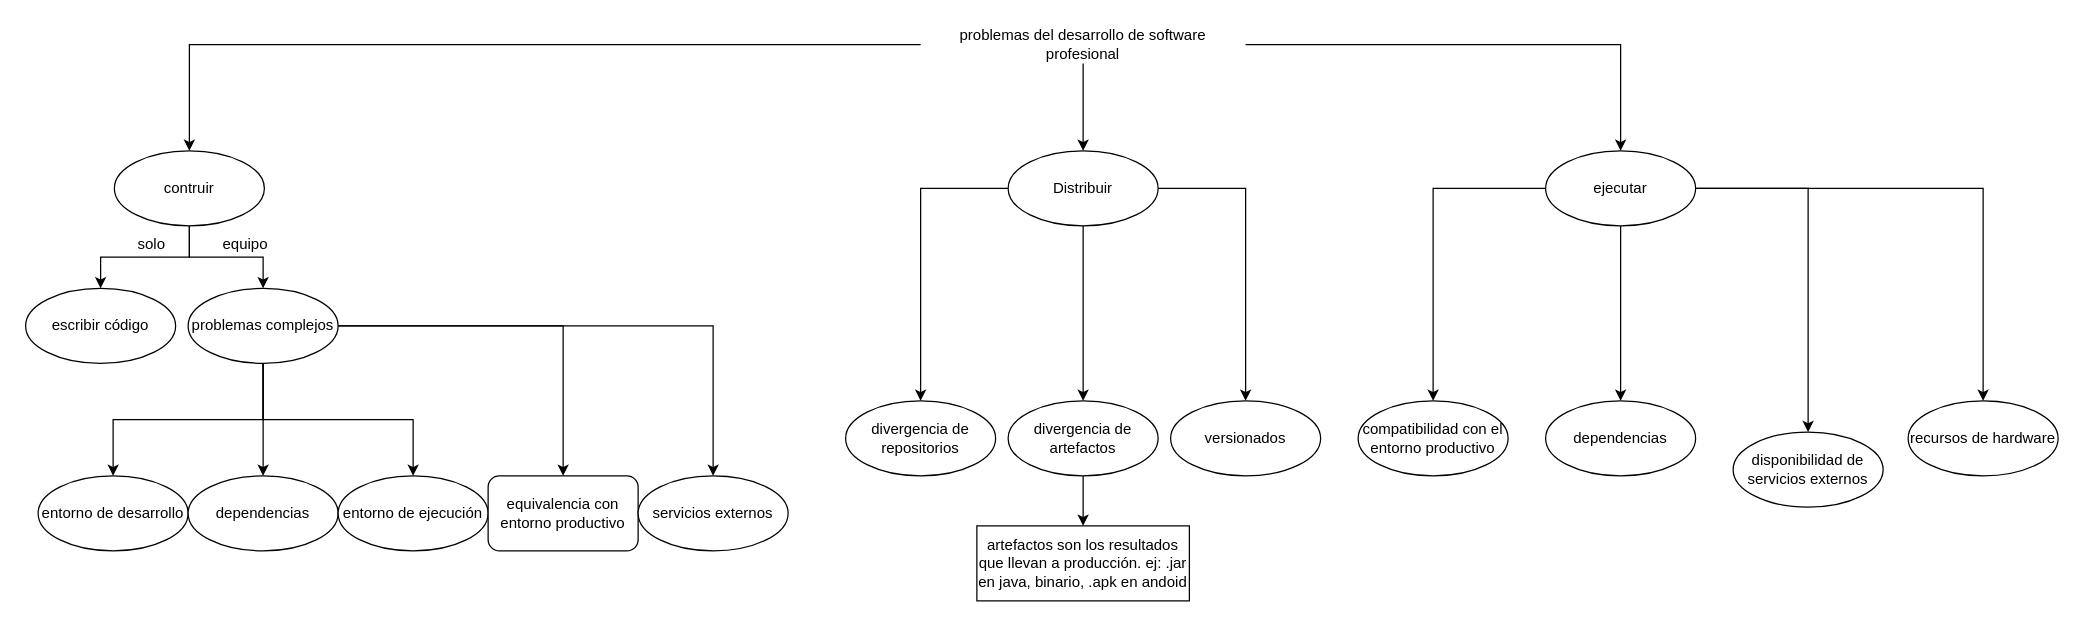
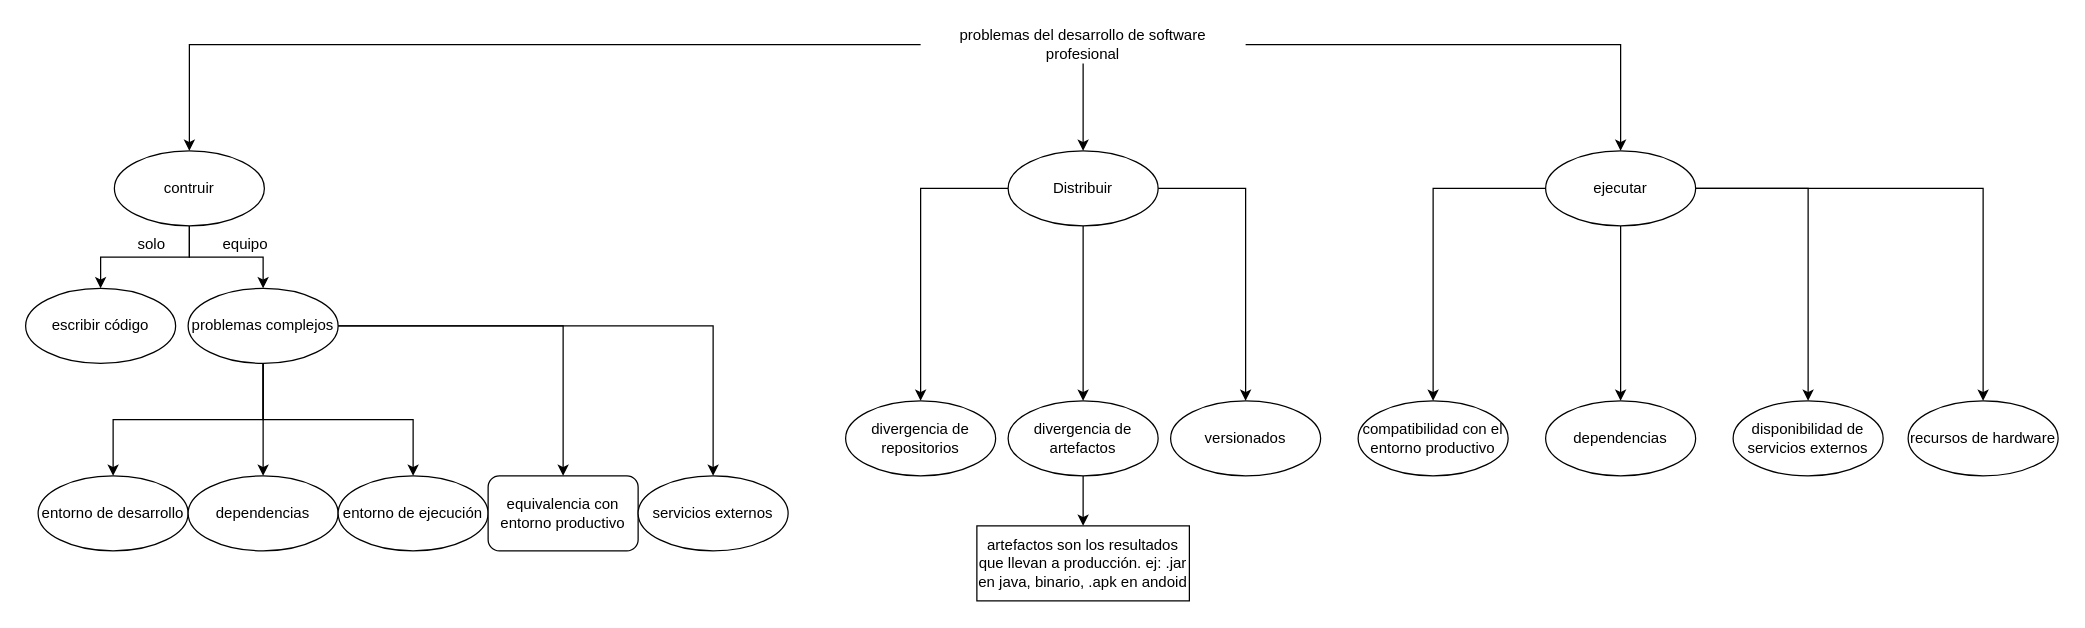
  <mxCell id="0" />
  <mxCell id="1" parent="0" />
  <mxCell id="2" value="" style="edgeStyle=orthogonalEdgeStyle;rounded=0;orthogonalLoop=1;jettySize=auto;html=1;" edge="1" parent="1" source="5" target="8"><mxGeometry relative="1" as="geometry" /></mxCell>
  <mxCell id="3" value="" style="edgeStyle=orthogonalEdgeStyle;rounded=0;orthogonalLoop=1;jettySize=auto;html=1;" edge="1" parent="1" source="5" target="12"><mxGeometry relative="1" as="geometry" /></mxCell>
  <mxCell id="4" value="" style="edgeStyle=orthogonalEdgeStyle;rounded=0;orthogonalLoop=1;jettySize=auto;html=1;" edge="1" parent="1" source="5" target="17"><mxGeometry relative="1" as="geometry" /></mxCell>
  <mxCell id="5" value="problemas del desarrollo de software profesional" style="text;html=1;strokeColor=none;fillColor=none;align=center;verticalAlign=middle;whiteSpace=wrap;rounded=0;" vertex="1" parent="1"><mxGeometry x="736" y="20" width="260" height="30" as="geometry" /></mxCell>
  <mxCell id="6" value="" style="edgeStyle=orthogonalEdgeStyle;rounded=0;orthogonalLoop=1;jettySize=auto;html=1;" edge="1" parent="1" source="8" target="18"><mxGeometry relative="1" as="geometry" /></mxCell>
  <mxCell id="7" style="edgeStyle=orthogonalEdgeStyle;rounded=0;orthogonalLoop=1;jettySize=auto;html=1;" edge="1" parent="1" source="8" target="24"><mxGeometry relative="1" as="geometry" /></mxCell>
  <mxCell id="8" value="contruir" style="ellipse;whiteSpace=wrap;html=1;" vertex="1" parent="1"><mxGeometry x="91" y="120" width="120" height="60" as="geometry" /></mxCell>
  <mxCell id="9" value="" style="edgeStyle=orthogonalEdgeStyle;rounded=0;orthogonalLoop=1;jettySize=auto;html=1;" edge="1" parent="1" source="12" target="32"><mxGeometry relative="1" as="geometry" /></mxCell>
  <mxCell id="10" value="" style="edgeStyle=orthogonalEdgeStyle;rounded=0;orthogonalLoop=1;jettySize=auto;html=1;" edge="1" parent="1" source="12" target="34"><mxGeometry relative="1" as="geometry" /></mxCell>
  <mxCell id="11" value="" style="edgeStyle=orthogonalEdgeStyle;rounded=0;orthogonalLoop=1;jettySize=auto;html=1;" edge="1" parent="1" source="12" target="35"><mxGeometry relative="1" as="geometry" /></mxCell>
  <mxCell id="12" value="Distribuir" style="ellipse;whiteSpace=wrap;html=1;" vertex="1" parent="1"><mxGeometry x="806" y="120" width="120" height="60" as="geometry" /></mxCell>
  <mxCell id="13" value="" style="edgeStyle=orthogonalEdgeStyle;rounded=0;orthogonalLoop=1;jettySize=auto;html=1;" edge="1" parent="1" source="17" target="37"><mxGeometry relative="1" as="geometry" /></mxCell>
  <mxCell id="14" value="" style="edgeStyle=orthogonalEdgeStyle;rounded=0;orthogonalLoop=1;jettySize=auto;html=1;" edge="1" parent="1" source="17" target="38"><mxGeometry relative="1" as="geometry" /></mxCell>
  <mxCell id="15" value="" style="edgeStyle=orthogonalEdgeStyle;rounded=0;orthogonalLoop=1;jettySize=auto;html=1;" edge="1" parent="1" source="17" target="39"><mxGeometry relative="1" as="geometry" /></mxCell>
  <mxCell id="16" value="" style="edgeStyle=orthogonalEdgeStyle;rounded=0;orthogonalLoop=1;jettySize=auto;html=1;" edge="1" parent="1" source="17" target="40"><mxGeometry relative="1" as="geometry" /></mxCell>
  <mxCell id="17" value="ejecutar" style="ellipse;whiteSpace=wrap;html=1;" vertex="1" parent="1"><mxGeometry x="1236" y="120" width="120" height="60" as="geometry" /></mxCell>
  <mxCell id="18" value="escribir código" style="ellipse;whiteSpace=wrap;html=1;" vertex="1" parent="1"><mxGeometry x="20" y="230" width="120" height="60" as="geometry" /></mxCell>
  <mxCell id="19" value="" style="edgeStyle=orthogonalEdgeStyle;rounded=0;orthogonalLoop=1;jettySize=auto;html=1;" edge="1" parent="1" source="24" target="27"><mxGeometry relative="1" as="geometry" /></mxCell>
  <mxCell id="20" value="" style="edgeStyle=orthogonalEdgeStyle;rounded=0;orthogonalLoop=1;jettySize=auto;html=1;" edge="1" parent="1" source="24" target="28"><mxGeometry relative="1" as="geometry" /></mxCell>
  <mxCell id="21" value="" style="edgeStyle=orthogonalEdgeStyle;rounded=0;orthogonalLoop=1;jettySize=auto;html=1;" edge="1" parent="1" source="24" target="29"><mxGeometry relative="1" as="geometry" /></mxCell>
  <mxCell id="22" value="" style="edgeStyle=orthogonalEdgeStyle;rounded=0;orthogonalLoop=1;jettySize=auto;html=1;" edge="1" parent="1" source="24" target="30"><mxGeometry relative="1" as="geometry" /></mxCell>
  <mxCell id="23" value="" style="edgeStyle=orthogonalEdgeStyle;rounded=0;orthogonalLoop=1;jettySize=auto;html=1;" edge="1" parent="1" source="24" target="31"><mxGeometry relative="1" as="geometry" /></mxCell>
  <mxCell id="24" value="problemas complejos" style="ellipse;whiteSpace=wrap;html=1;" vertex="1" parent="1"><mxGeometry x="150" y="230" width="120" height="60" as="geometry" /></mxCell>
  <mxCell id="25" value="solo" style="text;html=1;strokeColor=none;fillColor=none;align=center;verticalAlign=middle;whiteSpace=wrap;rounded=0;" vertex="1" parent="1"><mxGeometry x="91" y="180" width="60" height="30" as="geometry" /></mxCell>
  <mxCell id="26" value="equipo" style="text;html=1;strokeColor=none;fillColor=none;align=center;verticalAlign=middle;whiteSpace=wrap;rounded=0;" vertex="1" parent="1"><mxGeometry x="166" y="180" width="60" height="30" as="geometry" /></mxCell>
  <mxCell id="27" value="entorno de desarrollo" style="ellipse;whiteSpace=wrap;html=1;" vertex="1" parent="1"><mxGeometry x="30" y="380" width="120" height="60" as="geometry" /></mxCell>
  <mxCell id="28" value="dependencias" style="ellipse;whiteSpace=wrap;html=1;" vertex="1" parent="1"><mxGeometry x="150" y="380" width="120" height="60" as="geometry" /></mxCell>
  <mxCell id="29" value="entorno de ejecución" style="ellipse;whiteSpace=wrap;html=1;" vertex="1" parent="1"><mxGeometry x="270" y="380" width="120" height="60" as="geometry" /></mxCell>
  <mxCell id="30" value="equivalencia con entorno productivo" style="whiteSpace=wrap;html=1;rounded=1;" vertex="1" parent="1"><mxGeometry x="390" y="380" width="120" height="60" as="geometry" /></mxCell>
  <mxCell id="31" value="servicios externos" style="ellipse;whiteSpace=wrap;html=1;" vertex="1" parent="1"><mxGeometry x="510" y="380" width="120" height="60" as="geometry" /></mxCell>
  <mxCell id="32" value="divergencia de repositorios" style="ellipse;whiteSpace=wrap;html=1;" vertex="1" parent="1"><mxGeometry x="676" y="320" width="120" height="60" as="geometry" /></mxCell>
  <mxCell id="33" value="" style="edgeStyle=orthogonalEdgeStyle;rounded=0;orthogonalLoop=1;jettySize=auto;html=1;" edge="1" parent="1" source="34" target="36"><mxGeometry relative="1" as="geometry" /></mxCell>
  <mxCell id="34" value="divergencia de artefactos" style="ellipse;whiteSpace=wrap;html=1;" vertex="1" parent="1"><mxGeometry x="806" y="320" width="120" height="60" as="geometry" /></mxCell>
  <mxCell id="35" value="versionados" style="ellipse;whiteSpace=wrap;html=1;" vertex="1" parent="1"><mxGeometry x="936" y="320" width="120" height="60" as="geometry" /></mxCell>
  <mxCell id="36" value="artefactos son los resultados que llevan a producción. ej: .jar en java, binario, .apk en andoid" style="whiteSpace=wrap;html=1;" vertex="1" parent="1"><mxGeometry x="781" y="420" width="170" height="60" as="geometry" /></mxCell>
  <mxCell id="37" value="compatibilidad con el entorno productivo" style="ellipse;whiteSpace=wrap;html=1;" vertex="1" parent="1"><mxGeometry x="1086" y="320" width="120" height="60" as="geometry" /></mxCell>
  <mxCell id="38" value="dependencias" style="ellipse;whiteSpace=wrap;html=1;" vertex="1" parent="1"><mxGeometry x="1236" y="320" width="120" height="60" as="geometry" /></mxCell>
- <mxCell id="39" value="disponibilidad de servicios externos" style="ellipse;whiteSpace=wrap;html=1;" vertex="1" parent="1"><mxGeometry x="1386" y="345" width="120" height="60" as="geometry" /></mxCell>
+ <mxCell id="39" value="disponibilidad de servicios externos" style="ellipse;whiteSpace=wrap;html=1;" vertex="1" parent="1"><mxGeometry x="1386" y="320" width="120" height="60" as="geometry" /></mxCell>
  <mxCell id="40" value="recursos de hardware" style="ellipse;whiteSpace=wrap;html=1;" vertex="1" parent="1"><mxGeometry x="1526" y="320" width="120" height="60" as="geometry" /></mxCell>
